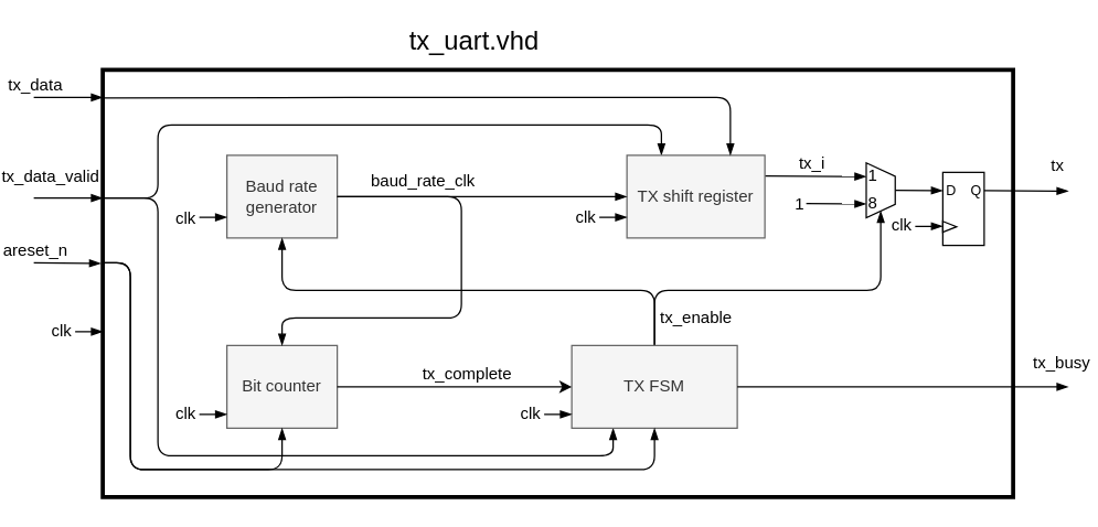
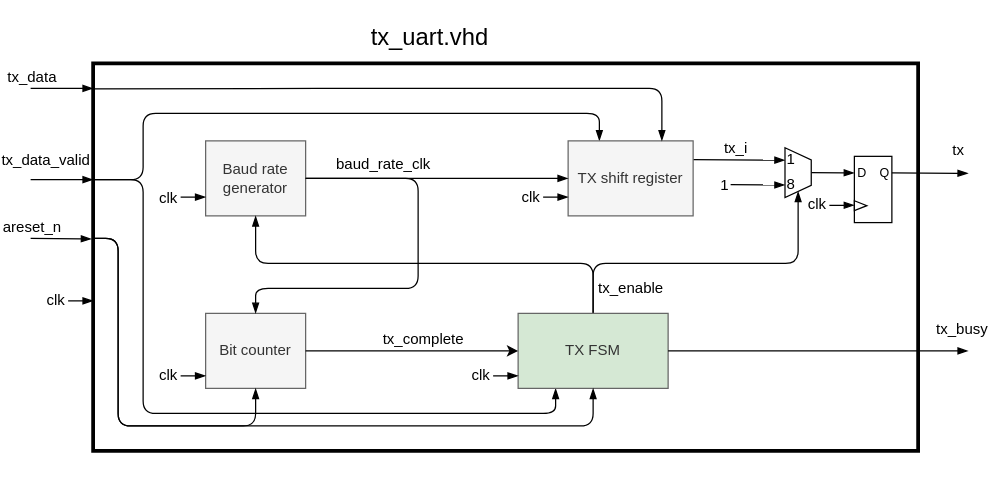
  <mxCell id="0" />
  <mxCell id="1" parent="0" />
  <mxCell id="2" value="" style="rounded=0;whiteSpace=wrap;html=1;gradientColor=none;fillColor=none;strokeWidth=3;" parent="1" vertex="1"><mxGeometry x="70" y="50" width="660" height="310" as="geometry" /></mxCell>
  <mxCell id="3" style="edgeStyle=none;html=1;entryX=0.25;entryY=0;entryDx=0;entryDy=0;endArrow=blockThin;endFill=1;" parent="1" target="10" edge="1"><mxGeometry relative="1" as="geometry"><mxPoint x="70" y="143" as="sourcePoint" /><Array as="points"><mxPoint x="110" y="143" /><mxPoint x="110" y="120" /><mxPoint x="110" y="90" /><mxPoint x="270" y="90" /><mxPoint x="475" y="90" /></Array></mxGeometry></mxCell>
  <mxCell id="4" style="edgeStyle=none;html=1;entryX=0.25;entryY=1;entryDx=0;entryDy=0;endArrow=blockThin;endFill=1;" parent="1" target="14" edge="1"><mxGeometry relative="1" as="geometry"><mxPoint x="70" y="143" as="sourcePoint" /><Array as="points"><mxPoint x="110" y="143" /><mxPoint x="110" y="240" /><mxPoint x="110" y="330" /><mxPoint x="290" y="330" /><mxPoint x="440" y="330" /></Array></mxGeometry></mxCell>
  <mxCell id="5" value="&lt;font style=&quot;font-size: 12px&quot;&gt;tx&lt;/font&gt;" style="edgeStyle=none;html=1;exitX=1;exitY=0.25;exitDx=0;exitDy=0;endArrow=blockThin;endFill=1;" parent="1" source="47" edge="1"><mxGeometry x="0.732" y="18" relative="1" as="geometry"><mxPoint x="770" y="138" as="targetPoint" /><mxPoint x="710" y="138" as="sourcePoint" /><mxPoint as="offset" /></mxGeometry></mxCell>
  <mxCell id="6" value="Baud rate &lt;br&gt;generator" style="rounded=0;whiteSpace=wrap;html=1;fillColor=#f5f5f5;fontColor=#333333;strokeColor=#666666;" parent="1" vertex="1"><mxGeometry x="160" y="112" width="80" height="60" as="geometry" /></mxCell>
  <mxCell id="7" value="Bit counter" style="rounded=0;whiteSpace=wrap;html=1;fillColor=#f5f5f5;fontColor=#333333;strokeColor=#666666;" parent="1" vertex="1"><mxGeometry x="160" y="250" width="80" height="60" as="geometry" /></mxCell>
  <mxCell id="8" style="edgeStyle=none;html=1;exitX=1;exitY=0.25;exitDx=0;exitDy=0;entryX=0.25;entryY=1;entryDx=0;entryDy=0;endArrow=blockThin;endFill=1;strokeWidth=1;strokeColor=default;" parent="1" source="10" target="16" edge="1"><mxGeometry relative="1" as="geometry"><mxPoint x="520" y="120" as="sourcePoint" /><Array as="points" /></mxGeometry></mxCell>
  <mxCell id="9" value="&lt;font style=&quot;font-size: 12px&quot;&gt;tx_i&lt;/font&gt;" style="edgeLabel;html=1;align=center;verticalAlign=middle;resizable=0;points=[];" parent="8" vertex="1" connectable="0"><mxGeometry x="-0.063" relative="1" as="geometry"><mxPoint y="-10" as="offset" /></mxGeometry></mxCell>
  <mxCell id="10" value="TX shift register" style="rounded=0;whiteSpace=wrap;html=1;fillColor=#f5f5f5;fontColor=#333333;strokeColor=#666666;" parent="1" vertex="1"><mxGeometry x="450" y="112" width="100" height="60" as="geometry" /></mxCell>
  <mxCell id="11" style="edgeStyle=none;html=1;exitX=0.5;exitY=0;exitDx=0;exitDy=0;entryX=1;entryY=0.5;entryDx=0;entryDy=0;endArrow=blockThin;endFill=1;" parent="1" source="14" target="16" edge="1"><mxGeometry relative="1" as="geometry"><Array as="points"><mxPoint x="470" y="210" /><mxPoint x="550" y="210" /><mxPoint x="634" y="210" /></Array></mxGeometry></mxCell>
  <mxCell id="12" value="&lt;font style=&quot;font-size: 12px&quot;&gt;tx_enable&lt;/font&gt;" style="edgeLabel;html=1;align=center;verticalAlign=middle;resizable=0;points=[];" parent="11" vertex="1" connectable="0"><mxGeometry x="0.367" y="-1" relative="1" as="geometry"><mxPoint x="-110" y="18" as="offset" /></mxGeometry></mxCell>
  <mxCell id="13" style="edgeStyle=none;html=1;exitX=0.5;exitY=0;exitDx=0;exitDy=0;entryX=0.5;entryY=1;entryDx=0;entryDy=0;endArrow=blockThin;endFill=1;" parent="1" source="14" target="6" edge="1"><mxGeometry relative="1" as="geometry"><Array as="points"><mxPoint x="470" y="210" /><mxPoint x="350" y="210" /><mxPoint x="200" y="210" /></Array></mxGeometry></mxCell>
- <mxCell id="14" value="TX FSM" style="rounded=0;whiteSpace=wrap;html=1;fillColor=#f5f5f5;fontColor=#333333;strokeColor=#666666;" parent="1" vertex="1"><mxGeometry x="410" y="250" width="120" height="60" as="geometry" /></mxCell>
+ <mxCell id="14" value="TX FSM" style="rounded=0;whiteSpace=wrap;html=1;fillColor=#d5e8d4;fontColor=#333333;strokeColor=#666666;" parent="1" vertex="1"><mxGeometry x="410" y="250" width="120" height="60" as="geometry" /></mxCell>
  <mxCell id="15" style="edgeStyle=none;rounded=1;html=1;exitX=0.5;exitY=0;exitDx=0;exitDy=0;entryX=0;entryY=0.25;entryDx=0;entryDy=0;fontSize=12;endArrow=blockThin;endFill=1;strokeColor=default;strokeWidth=1;" parent="1" source="16" target="47" edge="1"><mxGeometry relative="1" as="geometry" /></mxCell>
  <mxCell id="16" value="" style="shape=trapezoid;perimeter=trapezoidPerimeter;whiteSpace=wrap;html=1;fixedSize=1;rotation=90;size=9.75;" parent="1" vertex="1"><mxGeometry x="614.13" y="126.88" width="39.75" height="21" as="geometry" /></mxCell>
  <mxCell id="17" style="edgeStyle=none;html=1;endArrow=blockThin;endFill=1;" parent="1" edge="1"><mxGeometry relative="1" as="geometry"><mxPoint x="70" y="143" as="targetPoint" /><mxPoint x="20" y="143" as="sourcePoint" /><Array as="points"><mxPoint x="60" y="143" /></Array></mxGeometry></mxCell>
  <mxCell id="18" value="&lt;font style=&quot;font-size: 12px&quot;&gt;tx_data_valid&lt;/font&gt;" style="edgeLabel;html=1;align=center;verticalAlign=middle;resizable=0;points=[];" parent="17" vertex="1" connectable="0"><mxGeometry x="-0.458" relative="1" as="geometry"><mxPoint x="-3" y="-16" as="offset" /></mxGeometry></mxCell>
  <mxCell id="19" value="" style="endArrow=blockThin;html=1;strokeColor=default;strokeWidth=1;entryX=0.75;entryY=1;entryDx=0;entryDy=0;endFill=1;" parent="1" target="16" edge="1"><mxGeometry width="50" height="50" relative="1" as="geometry"><mxPoint x="580" y="147" as="sourcePoint" /><mxPoint x="614.13" y="147.88" as="targetPoint" /><Array as="points" /></mxGeometry></mxCell>
  <mxCell id="20" value="&lt;font style=&quot;font-size: 12px&quot;&gt;1&lt;/font&gt;" style="edgeLabel;html=1;align=center;verticalAlign=middle;resizable=0;points=[];" parent="19" vertex="1" connectable="0"><mxGeometry x="-0.386" y="1" relative="1" as="geometry"><mxPoint x="-19" y="1" as="offset" /></mxGeometry></mxCell>
  <mxCell id="21" value="1" style="text;html=1;resizable=0;autosize=1;align=center;verticalAlign=middle;points=[];fillColor=none;strokeColor=none;rounded=0;" parent="1" vertex="1"><mxGeometry x="618" y="117" width="20" height="20" as="geometry" /></mxCell>
  <mxCell id="22" value="8" style="text;html=1;resizable=0;autosize=1;align=center;verticalAlign=middle;points=[];fillColor=none;strokeColor=none;rounded=0;" parent="1" vertex="1"><mxGeometry x="618" y="137" width="20" height="20" as="geometry" /></mxCell>
  <mxCell id="23" value="" style="endArrow=classic;html=1;rounded=0;strokeColor=default;strokeWidth=1;entryX=0;entryY=0.5;entryDx=0;entryDy=0;exitX=1;exitY=0.5;exitDx=0;exitDy=0;" parent="1" source="7" target="14" edge="1"><mxGeometry width="50" height="50" relative="1" as="geometry"><mxPoint x="530" y="160" as="sourcePoint" /><mxPoint x="580" y="110" as="targetPoint" /></mxGeometry></mxCell>
  <mxCell id="24" value="&lt;font style=&quot;font-size: 12px&quot;&gt;tx_complete&lt;/font&gt;" style="edgeLabel;html=1;align=center;verticalAlign=middle;resizable=0;points=[];" parent="23" vertex="1" connectable="0"><mxGeometry x="0.32" y="1" relative="1" as="geometry"><mxPoint x="-19" y="-9" as="offset" /></mxGeometry></mxCell>
  <mxCell id="25" value="" style="endArrow=blockThin;html=1;rounded=1;strokeColor=default;strokeWidth=1;entryX=0.75;entryY=0;entryDx=0;entryDy=0;exitX=-0.002;exitY=0.066;exitDx=0;exitDy=0;exitPerimeter=0;endFill=1;" parent="1" source="2" target="10" edge="1"><mxGeometry x="-1" y="10" width="50" height="50" relative="1" as="geometry"><mxPoint x="20" y="70" as="sourcePoint" /><mxPoint x="300" y="100" as="targetPoint" /><Array as="points"><mxPoint x="260" y="70" /><mxPoint x="525" y="70" /></Array><mxPoint as="offset" /></mxGeometry></mxCell>
  <mxCell id="26" value="&lt;font style=&quot;font-size: 19px&quot;&gt;tx_uart.vhd&lt;/font&gt;" style="text;html=1;resizable=0;autosize=1;align=center;verticalAlign=middle;points=[];fillColor=none;strokeColor=none;rounded=0;" parent="1" vertex="1"><mxGeometry x="284" y="20" width="110" height="20" as="geometry" /></mxCell>
  <mxCell id="27" value="" style="endArrow=blockThin;html=1;rounded=1;fontSize=19;strokeColor=default;strokeWidth=1;exitX=1;exitY=0.5;exitDx=0;exitDy=0;endFill=1;" parent="1" source="14" edge="1"><mxGeometry width="50" height="50" relative="1" as="geometry"><mxPoint x="320" y="250" as="sourcePoint" /><mxPoint x="770" y="280" as="targetPoint" /></mxGeometry></mxCell>
  <mxCell id="28" value="&lt;font style=&quot;font-size: 12px&quot;&gt;tx_busy&lt;/font&gt;" style="edgeLabel;html=1;align=center;verticalAlign=middle;resizable=0;points=[];fontSize=19;" parent="27" vertex="1" connectable="0"><mxGeometry x="0.762" y="-2" relative="1" as="geometry"><mxPoint x="23" y="-22" as="offset" /></mxGeometry></mxCell>
  <mxCell id="29" style="edgeStyle=none;html=1;entryX=0.5;entryY=1;entryDx=0;entryDy=0;endArrow=blockThin;endFill=1;" parent="1" target="14" edge="1"><mxGeometry relative="1" as="geometry"><mxPoint x="70" y="190" as="sourcePoint" /><mxPoint x="480" y="320" as="targetPoint" /><Array as="points"><mxPoint x="90" y="190" /><mxPoint x="90" y="250" /><mxPoint x="90" y="340" /><mxPoint x="300" y="340" /><mxPoint x="470" y="340" /></Array></mxGeometry></mxCell>
  <mxCell id="30" value="" style="endArrow=blockThin;html=1;rounded=1;fontSize=12;strokeColor=default;strokeWidth=1;entryX=-0.002;entryY=0.453;entryDx=0;entryDy=0;entryPerimeter=0;endFill=1;" parent="1" target="2" edge="1"><mxGeometry width="50" height="50" relative="1" as="geometry"><mxPoint x="20" y="190" as="sourcePoint" /><mxPoint x="370" y="200" as="targetPoint" /></mxGeometry></mxCell>
  <mxCell id="31" value="areset_n" style="edgeLabel;html=1;align=center;verticalAlign=middle;resizable=0;points=[];fontSize=12;" parent="30" vertex="1" connectable="0"><mxGeometry x="-0.56" y="3" relative="1" as="geometry"><mxPoint x="-11" y="-7" as="offset" /></mxGeometry></mxCell>
  <mxCell id="32" value="" style="endArrow=blockThin;html=1;rounded=1;fontSize=12;strokeColor=default;strokeWidth=1;endFill=1;" parent="1" edge="1"><mxGeometry width="50" height="50" relative="1" as="geometry"><mxPoint x="20" y="70" as="sourcePoint" /><mxPoint x="70" y="70" as="targetPoint" /></mxGeometry></mxCell>
  <mxCell id="33" value="tx_data" style="edgeLabel;html=1;align=center;verticalAlign=middle;resizable=0;points=[];fontSize=12;" parent="32" vertex="1" connectable="0"><mxGeometry x="-0.403" y="3" relative="1" as="geometry"><mxPoint x="-15" y="-7" as="offset" /></mxGeometry></mxCell>
  <mxCell id="34" style="edgeStyle=none;rounded=1;html=1;exitX=1;exitY=0.5;exitDx=0;exitDy=0;fontSize=12;endArrow=blockThin;endFill=1;strokeColor=default;strokeWidth=1;" parent="1" source="6" edge="1"><mxGeometry relative="1" as="geometry"><mxPoint x="377" y="137.38" as="sourcePoint" /><mxPoint x="450" y="142" as="targetPoint" /><Array as="points" /></mxGeometry></mxCell>
  <mxCell id="35" style="edgeStyle=none;rounded=1;html=1;entryX=0.5;entryY=0;entryDx=0;entryDy=0;fontSize=10;endArrow=blockThin;endFill=1;strokeColor=default;strokeWidth=1;exitX=1;exitY=0.5;exitDx=0;exitDy=0;" parent="1" source="6" target="7" edge="1"><mxGeometry relative="1" as="geometry"><mxPoint x="380" y="140" as="sourcePoint" /><Array as="points"><mxPoint x="330" y="142" /><mxPoint x="330" y="180" /><mxPoint x="330" y="230" /><mxPoint x="200" y="230" /></Array></mxGeometry></mxCell>
  <mxCell id="36" value="&lt;font style=&quot;font-size: 12px&quot;&gt;baud_rate_clk&lt;/font&gt;" style="edgeLabel;html=1;align=center;verticalAlign=middle;resizable=0;points=[];fontSize=10;" parent="35" vertex="1" connectable="0"><mxGeometry x="-0.667" y="1" relative="1" as="geometry"><mxPoint x="6" y="-11" as="offset" /></mxGeometry></mxCell>
  <mxCell id="37" value="" style="endArrow=blockThin;html=1;rounded=1;fontSize=10;strokeColor=default;strokeWidth=1;entryX=0;entryY=0.5;entryDx=0;entryDy=0;endFill=1;" parent="1" edge="1"><mxGeometry width="50" height="50" relative="1" as="geometry"><mxPoint x="140" y="157.06" as="sourcePoint" /><mxPoint x="160" y="157" as="targetPoint" /></mxGeometry></mxCell>
  <mxCell id="38" value="&lt;font style=&quot;font-size: 12px&quot;&gt;clk&lt;/font&gt;" style="edgeLabel;html=1;align=center;verticalAlign=middle;resizable=0;points=[];fontSize=10;" parent="37" vertex="1" connectable="0"><mxGeometry x="-0.57" y="1" relative="1" as="geometry"><mxPoint x="-14" y="1" as="offset" /></mxGeometry></mxCell>
  <mxCell id="39" value="" style="endArrow=blockThin;html=1;rounded=1;fontSize=10;strokeColor=default;strokeWidth=1;entryX=0;entryY=0.5;entryDx=0;entryDy=0;endFill=1;" parent="1" edge="1"><mxGeometry width="50" height="50" relative="1" as="geometry"><mxPoint x="140" y="300.06" as="sourcePoint" /><mxPoint x="160" y="300" as="targetPoint" /></mxGeometry></mxCell>
  <mxCell id="40" value="&lt;font style=&quot;font-size: 12px&quot;&gt;clk&lt;/font&gt;" style="edgeLabel;html=1;align=center;verticalAlign=middle;resizable=0;points=[];fontSize=10;" parent="39" vertex="1" connectable="0"><mxGeometry x="-0.57" y="1" relative="1" as="geometry"><mxPoint x="-14" as="offset" /></mxGeometry></mxCell>
  <mxCell id="41" value="" style="endArrow=blockThin;html=1;rounded=1;fontSize=10;strokeColor=default;strokeWidth=1;entryX=0;entryY=0.5;entryDx=0;entryDy=0;endFill=1;" parent="1" edge="1"><mxGeometry width="50" height="50" relative="1" as="geometry"><mxPoint x="390" y="300.06" as="sourcePoint" /><mxPoint x="410" y="300" as="targetPoint" /></mxGeometry></mxCell>
  <mxCell id="42" value="&lt;font style=&quot;font-size: 12px&quot;&gt;clk&lt;/font&gt;" style="edgeLabel;html=1;align=center;verticalAlign=middle;resizable=0;points=[];fontSize=10;" parent="41" vertex="1" connectable="0"><mxGeometry x="-0.57" y="1" relative="1" as="geometry"><mxPoint x="-14" as="offset" /></mxGeometry></mxCell>
  <mxCell id="43" value="" style="endArrow=blockThin;html=1;rounded=1;fontSize=10;strokeColor=default;strokeWidth=1;entryX=0;entryY=0.5;entryDx=0;entryDy=0;endFill=1;" parent="1" edge="1"><mxGeometry width="50" height="50" relative="1" as="geometry"><mxPoint x="430" y="157.06" as="sourcePoint" /><mxPoint x="450" y="157" as="targetPoint" /></mxGeometry></mxCell>
  <mxCell id="44" value="&lt;font style=&quot;font-size: 12px&quot;&gt;clk&lt;/font&gt;" style="edgeLabel;html=1;align=center;verticalAlign=middle;resizable=0;points=[];fontSize=10;" parent="43" vertex="1" connectable="0"><mxGeometry x="-0.57" y="1" relative="1" as="geometry"><mxPoint x="-14" as="offset" /></mxGeometry></mxCell>
  <mxCell id="45" value="" style="endArrow=blockThin;html=1;rounded=1;fontSize=10;strokeColor=default;strokeWidth=1;entryX=0;entryY=0.5;entryDx=0;entryDy=0;endFill=1;" parent="1" edge="1"><mxGeometry width="50" height="50" relative="1" as="geometry"><mxPoint x="50" y="240.06" as="sourcePoint" /><mxPoint x="70" y="240" as="targetPoint" /></mxGeometry></mxCell>
  <mxCell id="46" value="&lt;font style=&quot;font-size: 12px&quot;&gt;clk&lt;/font&gt;" style="edgeLabel;html=1;align=center;verticalAlign=middle;resizable=0;points=[];fontSize=10;" parent="45" vertex="1" connectable="0"><mxGeometry x="-0.57" y="1" relative="1" as="geometry"><mxPoint x="-14" as="offset" /></mxGeometry></mxCell>
  <mxCell id="47" value="" style="rounded=0;whiteSpace=wrap;html=1;fontSize=12;strokeWidth=1;fillColor=none;gradientColor=none;" parent="1" vertex="1"><mxGeometry x="679" y="124.38" width="30" height="53" as="geometry" /></mxCell>
  <mxCell id="48" value="&lt;font style=&quot;font-size: 10px&quot;&gt;Q&lt;/font&gt;" style="text;html=1;resizable=0;autosize=1;align=center;verticalAlign=middle;points=[];fillColor=none;strokeColor=none;rounded=0;fontSize=12;" parent="1" vertex="1"><mxGeometry x="693" y="126.88" width="20" height="20" as="geometry" /></mxCell>
  <mxCell id="49" value="&lt;font style=&quot;font-size: 10px&quot;&gt;D&lt;/font&gt;" style="text;html=1;resizable=0;autosize=1;align=center;verticalAlign=middle;points=[];fillColor=none;strokeColor=none;rounded=0;fontSize=12;" parent="1" vertex="1"><mxGeometry x="675" y="126.88" width="20" height="20" as="geometry" /></mxCell>
  <mxCell id="50" value="" style="triangle;whiteSpace=wrap;html=1;fontSize=10;strokeWidth=1;fillColor=none;gradientColor=none;" parent="1" vertex="1"><mxGeometry x="679" y="159.88" width="10" height="7.88" as="geometry" /></mxCell>
  <mxCell id="51" value="" style="endArrow=blockThin;html=1;rounded=1;fontSize=10;strokeColor=default;strokeWidth=1;entryX=0;entryY=0.5;entryDx=0;entryDy=0;endFill=1;" parent="1" edge="1"><mxGeometry x="0.1" width="50" height="50" relative="1" as="geometry"><mxPoint x="659" y="163.58" as="sourcePoint" /><mxPoint x="679" y="163.52" as="targetPoint" /><mxPoint as="offset" /></mxGeometry></mxCell>
  <mxCell id="52" value="&lt;font style=&quot;font-size: 12px&quot;&gt;clk&lt;/font&gt;" style="edgeLabel;html=1;align=center;verticalAlign=middle;resizable=0;points=[];fontSize=10;" parent="51" vertex="1" connectable="0"><mxGeometry x="-0.57" y="1" relative="1" as="geometry"><mxPoint x="-14" as="offset" /></mxGeometry></mxCell>
  <mxCell id="53" style="edgeStyle=none;html=1;entryX=0.5;entryY=1;entryDx=0;entryDy=0;endArrow=blockThin;endFill=1;" edge="1" parent="1" target="7"><mxGeometry relative="1" as="geometry"><mxPoint x="70" y="190" as="sourcePoint" /><mxPoint x="470" y="310" as="targetPoint" /><Array as="points"><mxPoint x="90" y="190" /><mxPoint x="90" y="250" /><mxPoint x="90" y="340" /><mxPoint x="200" y="340" /></Array></mxGeometry></mxCell>
